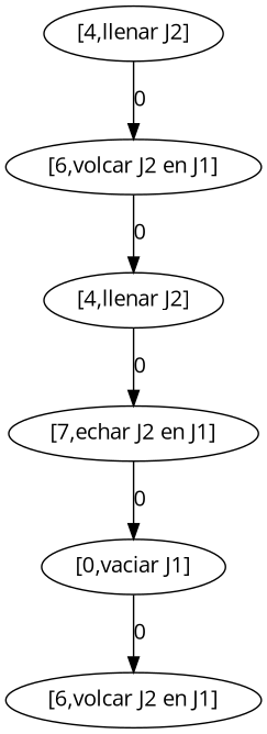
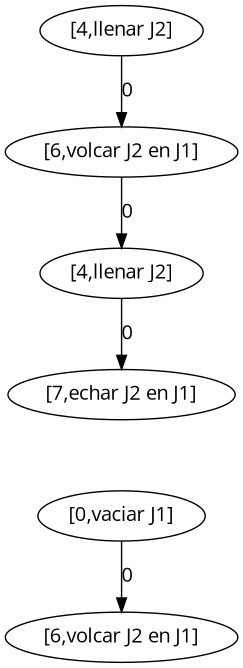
  digraph {
    fontname="Open Sans"
    node [fontname="Open Sans"]
    edge [fontname="Open Sans"]
    n1 [label="[4,llenar J2]"]
    n2 [label="[6,volcar J2 en J1]"]
    n3 [label="[4,llenar J2]"]
    n4 [label="[7,echar J2 en J1]"]
    n5 [label="[0,vaciar J1]"]
    n6 [label="[6,volcar J2 en J1]"]
    n1 -> n2 [label=0]
    n2 -> n3 [label=0]
    n3 -> n4 [label=0]
-   n4 -> n5 [label=0]
    n5 -> n6 [label=0]
  }
